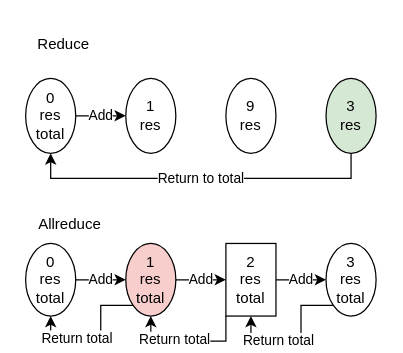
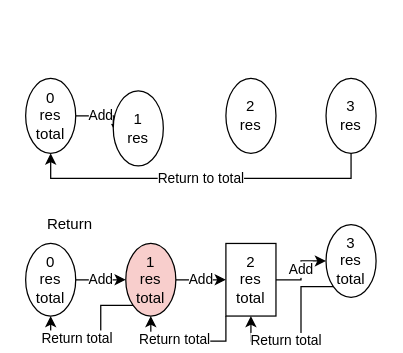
  <mxCell id="0" />
  <mxCell id="1" parent="0" />
  <mxCell id="2" value="Add" style="edgeStyle=orthogonalEdgeStyle;rounded=0;orthogonalLoop=1;jettySize=auto;html=1;exitX=1;exitY=0.5;exitDx=0;exitDy=0;entryX=0;entryY=0.5;entryDx=0;entryDy=0;" edge="1" parent="1" source="3" target="4"><mxGeometry relative="1" as="geometry" /></mxCell>
  <mxCell id="3" value="0&lt;div&gt;res&lt;/div&gt;&lt;div&gt;total&lt;/div&gt;" style="ellipse;whiteSpace=wrap;html=1;" vertex="1" parent="1"><mxGeometry x="20" y="62" width="40" height="60" as="geometry" /></mxCell>
- <mxCell id="4" value="1&lt;div&gt;res&lt;/div&gt;" style="ellipse;whiteSpace=wrap;html=1;" vertex="1" parent="1"><mxGeometry x="100" y="62" width="40" height="60" as="geometry" /></mxCell>
- <mxCell id="5" value="9&lt;div&gt;res&lt;/div&gt;" style="ellipse;whiteSpace=wrap;html=1;" vertex="1" parent="1"><mxGeometry x="180" y="62" width="40" height="60" as="geometry" /></mxCell>
+ <mxCell id="4" value="1&lt;div&gt;res&lt;/div&gt;" style="ellipse;whiteSpace=wrap;html=1;" vertex="1" parent="1"><mxGeometry x="90" y="72" width="40" height="60" as="geometry" /></mxCell>
+ <mxCell id="5" value="2&lt;div&gt;res&lt;/div&gt;" style="ellipse;whiteSpace=wrap;html=1;" vertex="1" parent="1"><mxGeometry x="180" y="62" width="40" height="60" as="geometry" /></mxCell>
  <mxCell id="6" value="Return to&amp;nbsp;total" style="edgeStyle=orthogonalEdgeStyle;rounded=0;orthogonalLoop=1;jettySize=auto;html=1;exitX=0.5;exitY=1;exitDx=0;exitDy=0;entryX=0.5;entryY=1;entryDx=0;entryDy=0;" edge="1" parent="1" source="7" target="3"><mxGeometry relative="1" as="geometry"><mxPoint x="90" y="132" as="targetPoint" /></mxGeometry></mxCell>
- <mxCell id="7" value="&lt;div&gt;3&lt;/div&gt;&lt;div&gt;res&lt;/div&gt;" style="ellipse;whiteSpace=wrap;html=1;fillColor=#d5e8d4;" vertex="1" parent="1"><mxGeometry x="260" y="62" width="40" height="60" as="geometry" /></mxCell>
- <mxCell id="8" value="Reduce" style="text;html=1;align=center;verticalAlign=middle;resizable=0;points=[];autosize=1;strokeColor=none;fillColor=none;" vertex="1" parent="1"><mxGeometry x="20" y="20" width="60" height="30" as="geometry" /></mxCell>
+ <mxCell id="7" value="&lt;div&gt;3&lt;/div&gt;&lt;div&gt;res&lt;/div&gt;" style="ellipse;whiteSpace=wrap;html=1;" vertex="1" parent="1"><mxGeometry x="260" y="62" width="40" height="60" as="geometry" /></mxCell>
  <mxCell id="9" value="Add" style="edgeStyle=orthogonalEdgeStyle;rounded=0;orthogonalLoop=1;jettySize=auto;html=1;exitX=1;exitY=0.5;exitDx=0;exitDy=0;entryX=0;entryY=0.5;entryDx=0;entryDy=0;" edge="1" parent="1" source="10" target="13"><mxGeometry relative="1" as="geometry" /></mxCell>
  <mxCell id="10" value="0&lt;div&gt;res&lt;/div&gt;&lt;div&gt;total&lt;/div&gt;" style="ellipse;whiteSpace=wrap;html=1;" vertex="1" parent="1"><mxGeometry x="20" y="194" width="40" height="58" as="geometry" /></mxCell>
  <mxCell id="11" value="Add" style="edgeStyle=orthogonalEdgeStyle;rounded=0;orthogonalLoop=1;jettySize=auto;html=1;exitX=1;exitY=0.5;exitDx=0;exitDy=0;entryX=0;entryY=0.5;entryDx=0;entryDy=0;" edge="1" parent="1" source="13" target="17"><mxGeometry relative="1" as="geometry" /></mxCell>
  <mxCell id="12" value="Return total" style="edgeStyle=orthogonalEdgeStyle;rounded=0;orthogonalLoop=1;jettySize=auto;html=1;exitX=0;exitY=1;exitDx=0;exitDy=0;entryX=0.5;entryY=1;entryDx=0;entryDy=0;" edge="1" parent="1" source="13" target="10"><mxGeometry x="0.284" y="-2" relative="1" as="geometry"><mxPoint as="offset" /></mxGeometry></mxCell>
  <mxCell id="13" value="1&lt;div&gt;res&lt;/div&gt;&lt;div&gt;total&lt;/div&gt;" style="ellipse;whiteSpace=wrap;html=1;fillColor=#f8cecc;" vertex="1" parent="1"><mxGeometry x="100" y="194" width="40" height="58" as="geometry" /></mxCell>
  <mxCell id="14" value="Add" style="edgeStyle=orthogonalEdgeStyle;rounded=0;orthogonalLoop=1;jettySize=auto;html=1;exitX=1;exitY=0.5;exitDx=0;exitDy=0;entryX=0;entryY=0.5;entryDx=0;entryDy=0;" edge="1" parent="1" source="17" target="20"><mxGeometry relative="1" as="geometry" /></mxCell>
  <mxCell id="15" style="edgeStyle=orthogonalEdgeStyle;rounded=0;orthogonalLoop=1;jettySize=auto;html=1;exitX=0;exitY=1;exitDx=0;exitDy=0;entryX=0.5;entryY=1;entryDx=0;entryDy=0;" edge="1" parent="1" source="17" target="13"><mxGeometry relative="1" as="geometry" /></mxCell>
  <mxCell id="16" value="Return total" style="edgeLabel;html=1;align=center;verticalAlign=middle;resizable=0;points=[];" vertex="1" connectable="0" parent="15"><mxGeometry x="0.487" y="-2" relative="1" as="geometry"><mxPoint x="12" as="offset" /></mxGeometry></mxCell>
  <mxCell id="17" value="2&lt;div&gt;res&lt;/div&gt;&lt;div&gt;total&lt;/div&gt;" style="whiteSpace=wrap;html=1;rounded=0;" vertex="1" parent="1"><mxGeometry x="180" y="194" width="40" height="58" as="geometry" /></mxCell>
  <mxCell id="18" style="edgeStyle=orthogonalEdgeStyle;rounded=0;orthogonalLoop=1;jettySize=auto;html=1;exitX=0;exitY=1;exitDx=0;exitDy=0;entryX=0.5;entryY=1;entryDx=0;entryDy=0;" edge="1" parent="1" source="20" target="17"><mxGeometry relative="1" as="geometry" /></mxCell>
  <mxCell id="19" value="Return total" style="edgeLabel;html=1;align=center;verticalAlign=middle;resizable=0;points=[];" vertex="1" connectable="0" parent="18"><mxGeometry x="0.189" y="-1" relative="1" as="geometry"><mxPoint x="-5" as="offset" /></mxGeometry></mxCell>
- <mxCell id="20" value="&lt;div&gt;3&lt;/div&gt;&lt;div&gt;res&lt;/div&gt;&lt;div&gt;total&lt;/div&gt;" style="ellipse;whiteSpace=wrap;html=1;" vertex="1" parent="1"><mxGeometry x="260" y="194" width="40" height="58" as="geometry" /></mxCell>
- <mxCell id="21" value="Allreduce" style="text;html=1;align=center;verticalAlign=middle;resizable=0;points=[];autosize=1;strokeColor=none;fillColor=none;" vertex="1" parent="1"><mxGeometry x="20" y="164" width="70" height="30" as="geometry" /></mxCell>
+ <mxCell id="20" value="&lt;div&gt;3&lt;/div&gt;&lt;div&gt;res&lt;/div&gt;&lt;div&gt;total&lt;/div&gt;" style="ellipse;whiteSpace=wrap;html=1;" vertex="1" parent="1"><mxGeometry x="260" y="179" width="40" height="58" as="geometry" /></mxCell>
+ <mxCell id="21" value="Return" style="text;html=1;align=center;verticalAlign=middle;resizable=0;points=[];autosize=1;strokeColor=none;fillColor=none;" vertex="1" parent="1"><mxGeometry x="20" y="164" width="70" height="30" as="geometry" /></mxCell>
